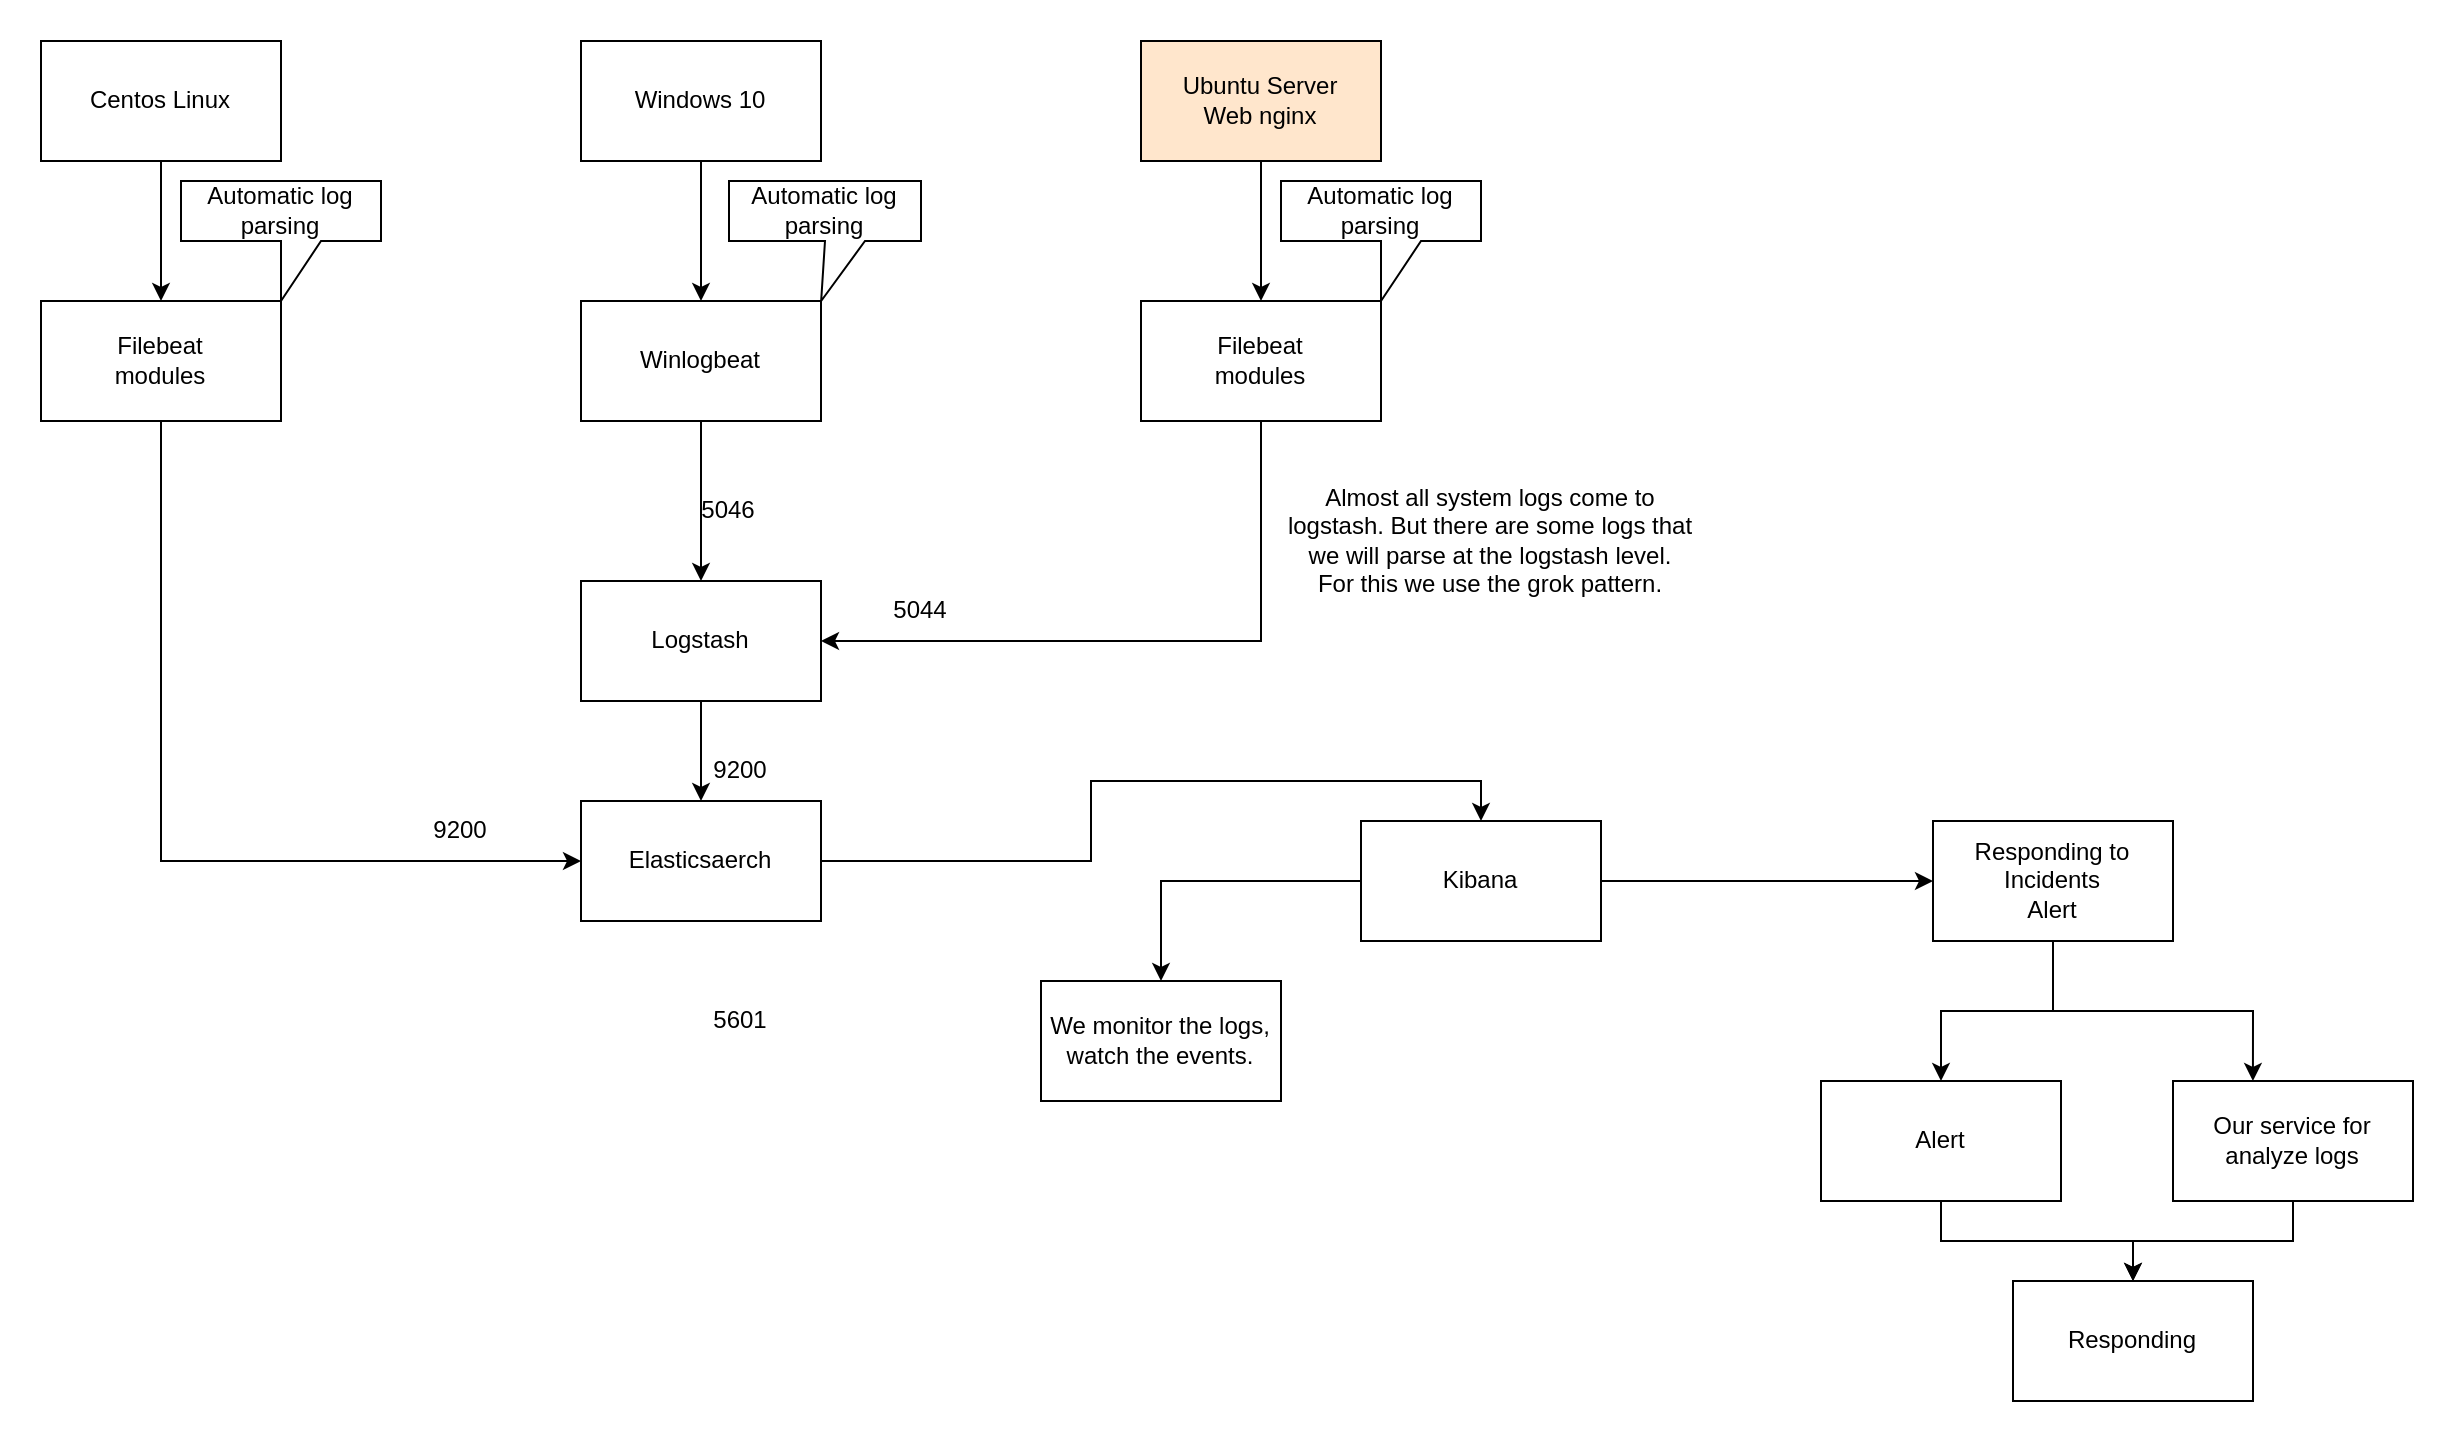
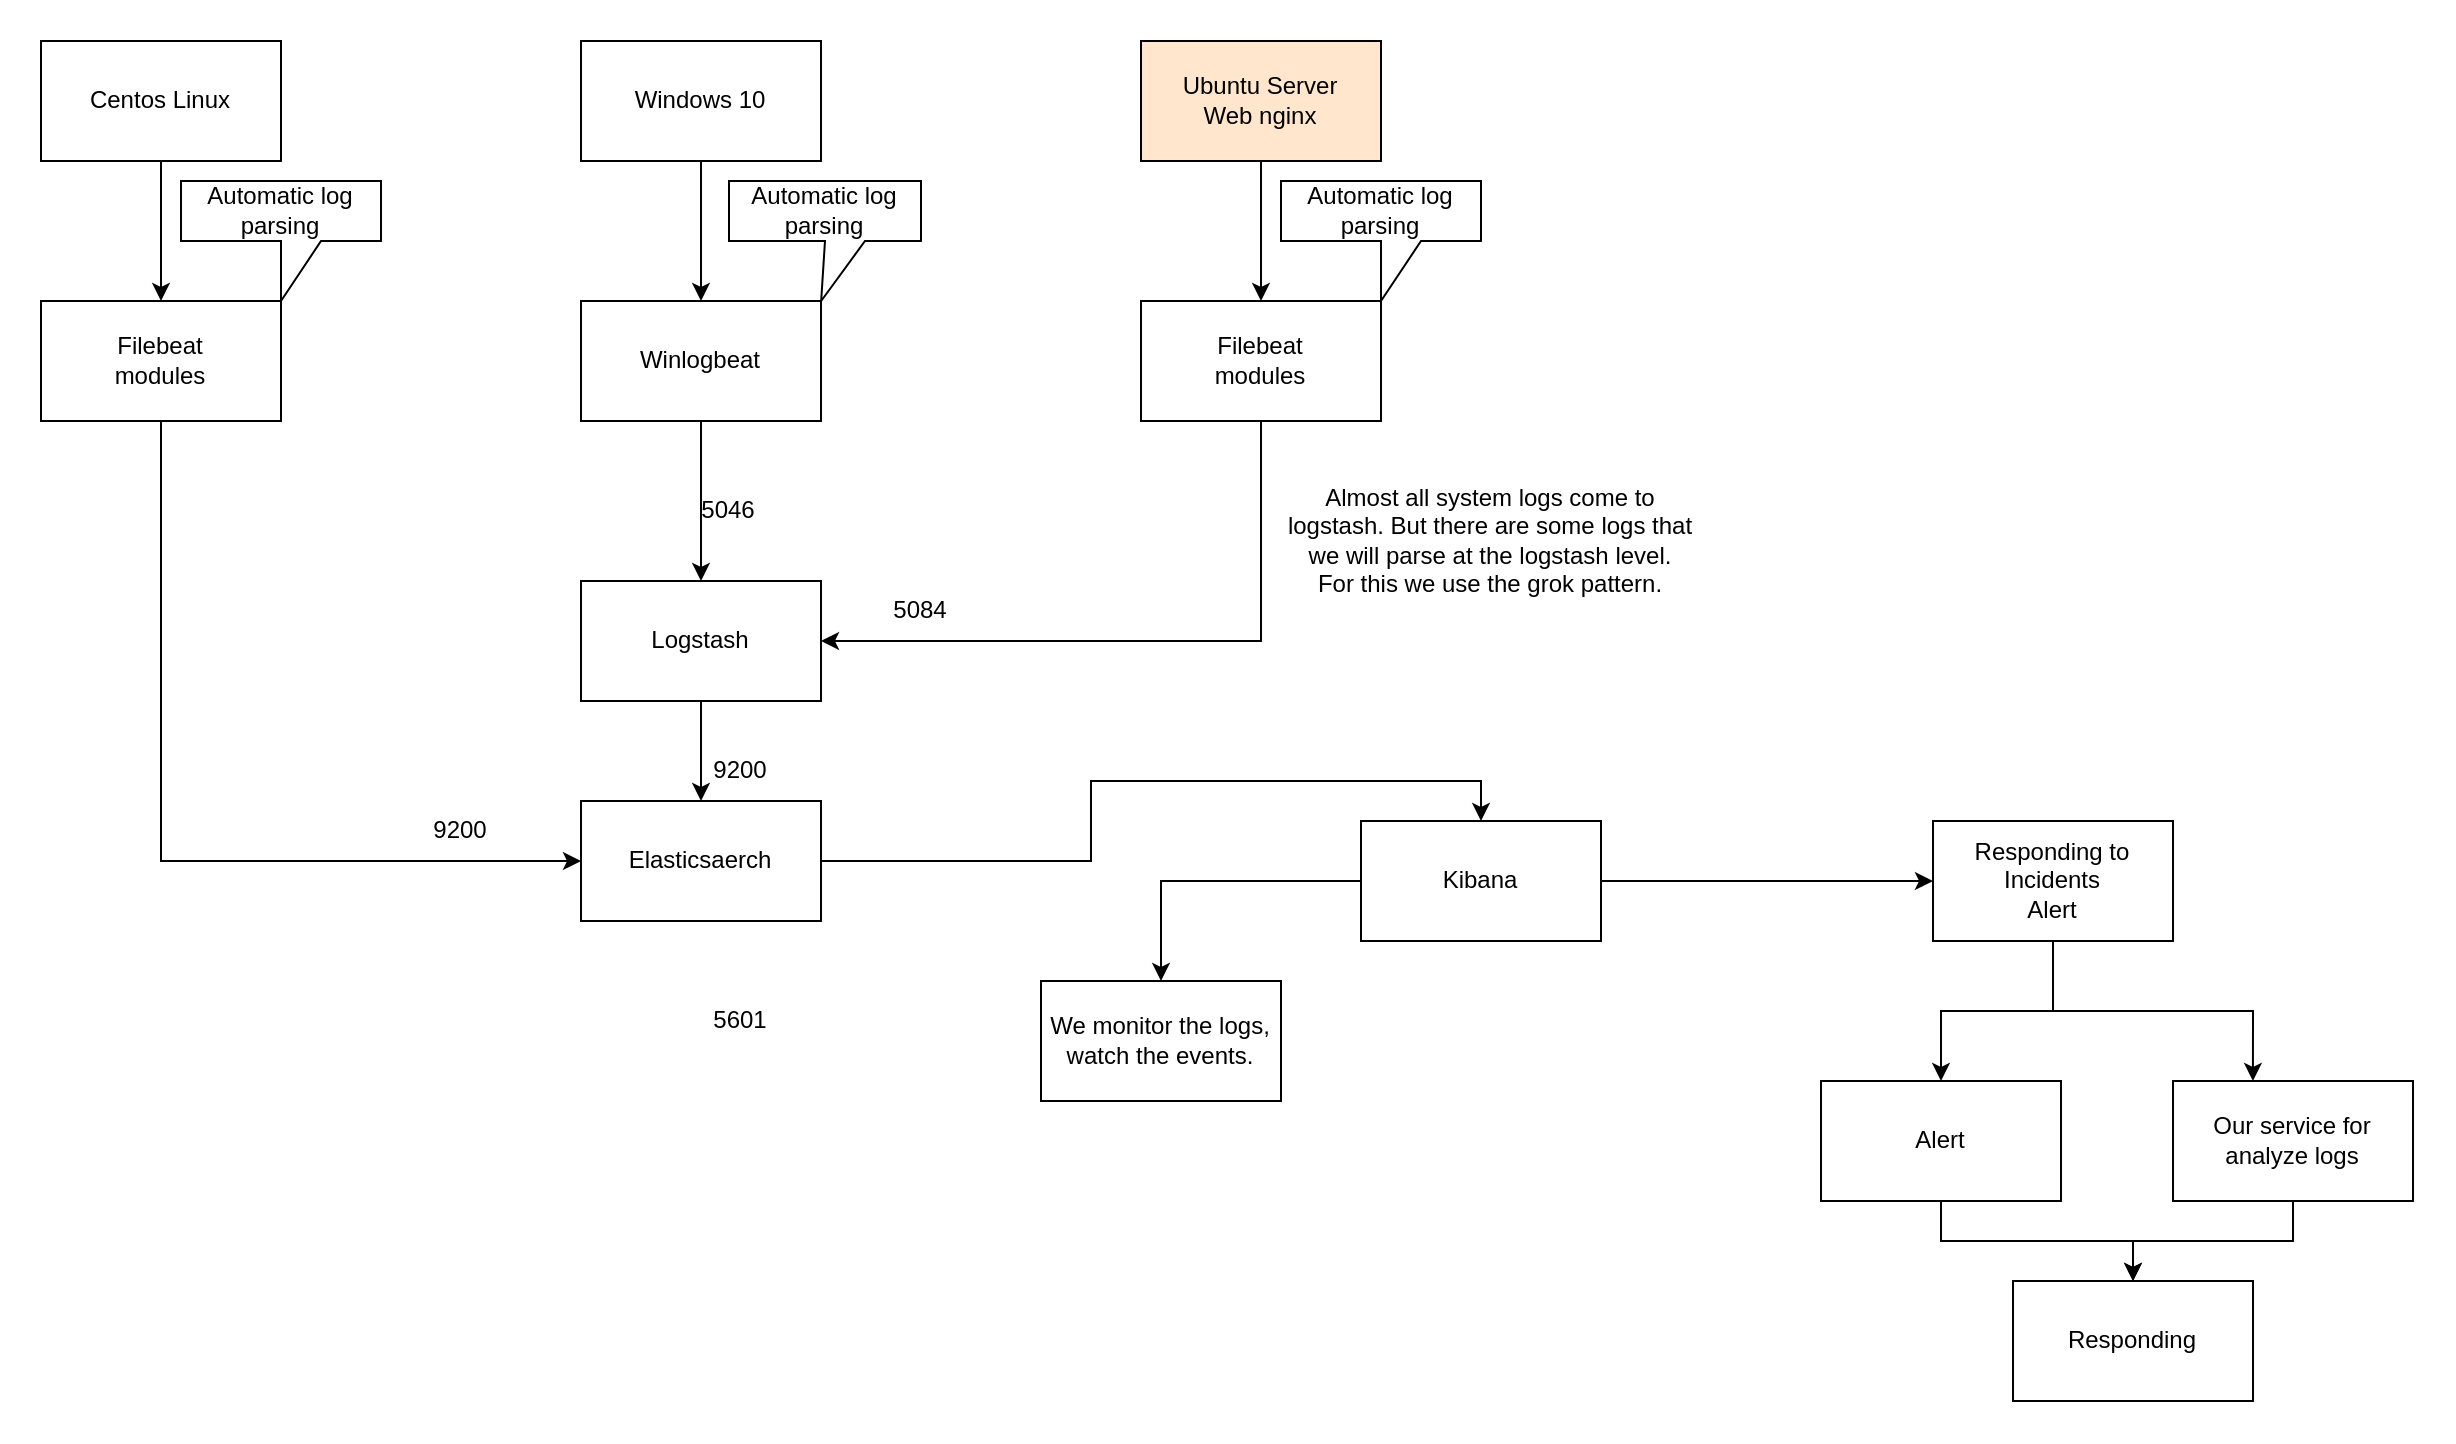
  <mxCell id="0" />
  <mxCell id="1" parent="0" />
  <mxCell id="2" style="edgeStyle=orthogonalEdgeStyle;rounded=0;orthogonalLoop=1;jettySize=auto;html=1;" edge="1" parent="1" source="3" target="9"><mxGeometry relative="1" as="geometry" /></mxCell>
  <mxCell id="3" value="Centos Linux" style="rounded=0;whiteSpace=wrap;html=1;" vertex="1" parent="1"><mxGeometry x="20" y="20" width="120" height="60" as="geometry" /></mxCell>
  <mxCell id="4" style="edgeStyle=orthogonalEdgeStyle;rounded=0;orthogonalLoop=1;jettySize=auto;html=1;" edge="1" parent="1" source="5" target="13"><mxGeometry relative="1" as="geometry" /></mxCell>
  <mxCell id="5" value="Ubuntu Server&lt;br&gt;Web nginx" style="rounded=0;whiteSpace=wrap;html=1;fillColor=#ffe6cc;" vertex="1" parent="1"><mxGeometry x="570" y="20" width="120" height="60" as="geometry" /></mxCell>
  <mxCell id="6" style="edgeStyle=orthogonalEdgeStyle;rounded=0;orthogonalLoop=1;jettySize=auto;html=1;" edge="1" parent="1" source="7" target="11"><mxGeometry relative="1" as="geometry" /></mxCell>
  <mxCell id="7" value="Windows 10" style="rounded=0;whiteSpace=wrap;html=1;" vertex="1" parent="1"><mxGeometry x="290" y="20" width="120" height="60" as="geometry" /></mxCell>
  <mxCell id="8" style="edgeStyle=orthogonalEdgeStyle;rounded=0;orthogonalLoop=1;jettySize=auto;html=1;entryX=0;entryY=0.5;entryDx=0;entryDy=0;" edge="1" parent="1" source="9" target="17"><mxGeometry relative="1" as="geometry"><Array as="points"><mxPoint x="80" y="430" /></Array></mxGeometry></mxCell>
  <mxCell id="9" value="Filebeat&lt;br&gt;modules" style="rounded=0;whiteSpace=wrap;html=1;" vertex="1" parent="1"><mxGeometry x="20" y="150" width="120" height="60" as="geometry" /></mxCell>
  <mxCell id="10" style="edgeStyle=orthogonalEdgeStyle;rounded=0;orthogonalLoop=1;jettySize=auto;html=1;entryX=0.5;entryY=0;entryDx=0;entryDy=0;" edge="1" parent="1" source="11" target="15"><mxGeometry relative="1" as="geometry" /></mxCell>
  <mxCell id="11" value="Winlogbeat&lt;br&gt;" style="rounded=0;whiteSpace=wrap;html=1;" vertex="1" parent="1"><mxGeometry x="290" y="150" width="120" height="60" as="geometry" /></mxCell>
  <mxCell id="12" style="edgeStyle=orthogonalEdgeStyle;rounded=0;orthogonalLoop=1;jettySize=auto;html=1;entryX=1;entryY=0.5;entryDx=0;entryDy=0;exitX=0.5;exitY=1;exitDx=0;exitDy=0;" edge="1" parent="1" source="13" target="15"><mxGeometry relative="1" as="geometry"><mxPoint x="630" y="220" as="sourcePoint" /></mxGeometry></mxCell>
  <mxCell id="13" value="Filebeat&lt;br&gt;modules" style="rounded=0;whiteSpace=wrap;html=1;" vertex="1" parent="1"><mxGeometry x="570" y="150" width="120" height="60" as="geometry" /></mxCell>
  <mxCell id="14" style="edgeStyle=orthogonalEdgeStyle;rounded=0;orthogonalLoop=1;jettySize=auto;html=1;" edge="1" parent="1" source="15" target="17"><mxGeometry relative="1" as="geometry" /></mxCell>
  <mxCell id="15" value="Logstash" style="rounded=0;whiteSpace=wrap;html=1;" vertex="1" parent="1"><mxGeometry x="290" y="290" width="120" height="60" as="geometry" /></mxCell>
  <mxCell id="16" style="edgeStyle=orthogonalEdgeStyle;rounded=0;orthogonalLoop=1;jettySize=auto;html=1;entryX=0.5;entryY=0;entryDx=0;entryDy=0;" edge="1" parent="1" source="17" target="20"><mxGeometry relative="1" as="geometry"><mxPoint x="350" y="530" as="targetPoint" /></mxGeometry></mxCell>
  <mxCell id="17" value="Elasticsaerch" style="rounded=0;whiteSpace=wrap;html=1;" vertex="1" parent="1"><mxGeometry x="290" y="400" width="120" height="60" as="geometry" /></mxCell>
  <mxCell id="18" style="edgeStyle=orthogonalEdgeStyle;rounded=0;orthogonalLoop=1;jettySize=auto;html=1;entryX=0.5;entryY=0;entryDx=0;entryDy=0;" edge="1" parent="1" source="20" target="30"><mxGeometry relative="1" as="geometry" /></mxCell>
  <mxCell id="19" style="edgeStyle=orthogonalEdgeStyle;rounded=0;orthogonalLoop=1;jettySize=auto;html=1;" edge="1" parent="1" source="20" target="33"><mxGeometry relative="1" as="geometry" /></mxCell>
  <mxCell id="20" value="Kibana" style="rounded=0;whiteSpace=wrap;html=1;" vertex="1" parent="1"><mxGeometry x="680" y="410" width="120" height="60" as="geometry" /></mxCell>
  <mxCell id="21" value="Automatic log parsing" style="shape=callout;whiteSpace=wrap;html=1;perimeter=calloutPerimeter;" vertex="1" parent="1"><mxGeometry x="90" y="90" width="100" height="60" as="geometry" /></mxCell>
  <mxCell id="22" value="Automatic log parsing" style="shape=callout;whiteSpace=wrap;html=1;perimeter=calloutPerimeter;position2=0.48;" vertex="1" parent="1"><mxGeometry x="364" y="90" width="96" height="60" as="geometry" /></mxCell>
  <mxCell id="23" value="Automatic log parsing" style="shape=callout;whiteSpace=wrap;html=1;perimeter=calloutPerimeter;" vertex="1" parent="1"><mxGeometry x="640" y="90" width="100" height="60" as="geometry" /></mxCell>
  <mxCell id="24" value="&lt;div&gt;Almost all system logs come to logstash. But there are some logs that we will parse at the logstash level.&lt;/div&gt;&lt;div&gt;For this we use the grok pattern.&lt;/div&gt;" style="text;html=1;strokeColor=none;fillColor=none;align=center;verticalAlign=middle;whiteSpace=wrap;rounded=0;" vertex="1" parent="1"><mxGeometry x="640" y="220" width="210" height="100" as="geometry" /></mxCell>
- <mxCell id="25" value="5044" style="text;html=1;strokeColor=none;fillColor=none;align=center;verticalAlign=middle;whiteSpace=wrap;rounded=0;" vertex="1" parent="1"><mxGeometry x="430" y="290" width="60" height="30" as="geometry" /></mxCell>
+ <mxCell id="25" value="5084" style="text;html=1;strokeColor=none;fillColor=none;align=center;verticalAlign=middle;whiteSpace=wrap;rounded=0;" vertex="1" parent="1"><mxGeometry x="430" y="290" width="60" height="30" as="geometry" /></mxCell>
  <mxCell id="26" value="5046" style="text;html=1;strokeColor=none;fillColor=none;align=center;verticalAlign=middle;whiteSpace=wrap;rounded=0;" vertex="1" parent="1"><mxGeometry x="334" y="240" width="60" height="30" as="geometry" /></mxCell>
  <mxCell id="27" value="9200" style="text;html=1;strokeColor=none;fillColor=none;align=center;verticalAlign=middle;whiteSpace=wrap;rounded=0;" vertex="1" parent="1"><mxGeometry x="200" y="400" width="60" height="30" as="geometry" /></mxCell>
  <mxCell id="28" value="9200" style="text;html=1;strokeColor=none;fillColor=none;align=center;verticalAlign=middle;whiteSpace=wrap;rounded=0;" vertex="1" parent="1"><mxGeometry x="340" y="370" width="60" height="30" as="geometry" /></mxCell>
  <mxCell id="29" value="5601" style="text;html=1;strokeColor=none;fillColor=none;align=center;verticalAlign=middle;whiteSpace=wrap;rounded=0;" vertex="1" parent="1"><mxGeometry x="340" y="495" width="60" height="30" as="geometry" /></mxCell>
  <mxCell id="30" value="We monitor the logs, watch the events." style="rounded=0;whiteSpace=wrap;html=1;" vertex="1" parent="1"><mxGeometry x="520" y="490" width="120" height="60" as="geometry" /></mxCell>
  <mxCell id="31" style="edgeStyle=orthogonalEdgeStyle;rounded=0;orthogonalLoop=1;jettySize=auto;html=1;" edge="1" parent="1" source="33" target="35"><mxGeometry relative="1" as="geometry" /></mxCell>
  <mxCell id="32" style="edgeStyle=orthogonalEdgeStyle;rounded=0;orthogonalLoop=1;jettySize=auto;html=1;entryX=0.333;entryY=0;entryDx=0;entryDy=0;entryPerimeter=0;" edge="1" parent="1" source="33" target="37"><mxGeometry relative="1" as="geometry" /></mxCell>
  <mxCell id="33" value="&lt;div&gt;Responding to Incidents&lt;/div&gt;&lt;div&gt;Alert&lt;/div&gt;" style="rounded=0;whiteSpace=wrap;html=1;" vertex="1" parent="1"><mxGeometry x="966" y="410" width="120" height="60" as="geometry" /></mxCell>
  <mxCell id="34" style="edgeStyle=orthogonalEdgeStyle;rounded=0;orthogonalLoop=1;jettySize=auto;html=1;entryX=0.5;entryY=0;entryDx=0;entryDy=0;" edge="1" parent="1" source="35" target="38"><mxGeometry relative="1" as="geometry" /></mxCell>
  <mxCell id="35" value="Alert" style="rounded=0;whiteSpace=wrap;html=1;" vertex="1" parent="1"><mxGeometry x="910" y="540" width="120" height="60" as="geometry" /></mxCell>
  <mxCell id="36" style="edgeStyle=orthogonalEdgeStyle;rounded=0;orthogonalLoop=1;jettySize=auto;html=1;entryX=0.5;entryY=0;entryDx=0;entryDy=0;" edge="1" parent="1" source="37" target="38"><mxGeometry relative="1" as="geometry" /></mxCell>
  <mxCell id="37" value="Our service for analyze logs" style="rounded=0;whiteSpace=wrap;html=1;" vertex="1" parent="1"><mxGeometry x="1086" y="540" width="120" height="60" as="geometry" /></mxCell>
  <mxCell id="38" value="Responding" style="rounded=0;whiteSpace=wrap;html=1;" vertex="1" parent="1"><mxGeometry x="1006" y="640" width="120" height="60" as="geometry" /></mxCell>
